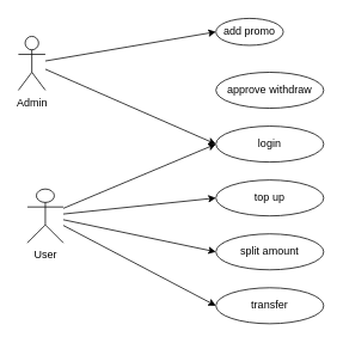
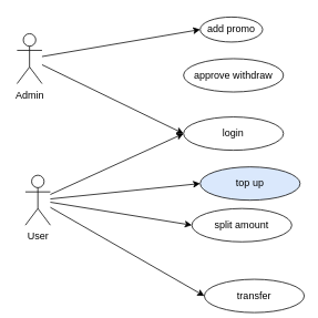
  <mxCell id="0" />
  <mxCell id="1" parent="0" />
  <mxCell id="2" style="rounded=0;orthogonalLoop=1;jettySize=auto;html=1;entryX=0;entryY=0.5;entryDx=0;entryDy=0;" edge="1" parent="1" source="6" target="7"><mxGeometry relative="1" as="geometry" /></mxCell>
  <mxCell id="3" style="edgeStyle=none;rounded=0;orthogonalLoop=1;jettySize=auto;html=1;entryX=0;entryY=0.5;entryDx=0;entryDy=0;" edge="1" parent="1" source="6" target="8"><mxGeometry relative="1" as="geometry" /></mxCell>
  <mxCell id="4" style="edgeStyle=none;rounded=0;orthogonalLoop=1;jettySize=auto;html=1;entryX=0;entryY=0.5;entryDx=0;entryDy=0;" edge="1" parent="1" source="6" target="9"><mxGeometry relative="1" as="geometry" /></mxCell>
  <mxCell id="5" style="edgeStyle=none;rounded=0;orthogonalLoop=1;jettySize=auto;html=1;entryX=0;entryY=0.5;entryDx=0;entryDy=0;" edge="1" parent="1" source="6" target="10"><mxGeometry relative="1" as="geometry" /></mxCell>
- <mxCell id="6" value="User" style="shape=umlActor;verticalLabelPosition=bottom;verticalAlign=top;html=1;outlineConnect=0;" vertex="1" parent="1"><mxGeometry x="30" y="210" width="40" height="60" as="geometry" /></mxCell>
- <mxCell id="7" value="&lt;div&gt;login&lt;/div&gt;" style="ellipse;whiteSpace=wrap;html=1;" vertex="1" parent="1"><mxGeometry x="240" y="140" width="120" height="40" as="geometry" /></mxCell>
- <mxCell id="8" value="top up" style="ellipse;whiteSpace=wrap;html=1;" vertex="1" parent="1"><mxGeometry x="240" y="200" width="120" height="40" as="geometry" /></mxCell>
- <mxCell id="9" value="split amount" style="ellipse;whiteSpace=wrap;html=1;" vertex="1" parent="1"><mxGeometry x="240" y="260" width="120" height="40" as="geometry" /></mxCell>
- <mxCell id="10" value="transfer" style="ellipse;whiteSpace=wrap;html=1;" vertex="1" parent="1"><mxGeometry x="240" y="320" width="120" height="40" as="geometry" /></mxCell>
+ <mxCell id="6" value="User" style="shape=umlActor;verticalLabelPosition=bottom;verticalAlign=top;html=1;outlineConnect=0;" vertex="1" parent="1"><mxGeometry x="30" y="210" width="30" height="60" as="geometry" /></mxCell>
+ <mxCell id="7" value="&lt;div&gt;login&lt;/div&gt;" style="ellipse;whiteSpace=wrap;html=1;" vertex="1" parent="1"><mxGeometry x="220" y="140" width="120" height="40" as="geometry" /></mxCell>
+ <mxCell id="8" value="top up" style="ellipse;whiteSpace=wrap;html=1;fillColor=#dae8fc;" vertex="1" parent="1"><mxGeometry x="240" y="200" width="120" height="40" as="geometry" /></mxCell>
+ <mxCell id="9" value="split amount" style="ellipse;whiteSpace=wrap;html=1;" vertex="1" parent="1"><mxGeometry x="230" y="250" width="120" height="40" as="geometry" /></mxCell>
+ <mxCell id="10" value="transfer" style="ellipse;whiteSpace=wrap;html=1;" vertex="1" parent="1"><mxGeometry x="245" y="335" width="120" height="40" as="geometry" /></mxCell>
  <mxCell id="11" style="edgeStyle=none;rounded=0;orthogonalLoop=1;jettySize=auto;html=1;entryX=0;entryY=0.5;entryDx=0;entryDy=0;" edge="1" parent="1" source="13" target="14"><mxGeometry relative="1" as="geometry" /></mxCell>
  <mxCell id="12" style="edgeStyle=none;rounded=0;orthogonalLoop=1;jettySize=auto;html=1;entryX=0;entryY=0.5;entryDx=0;entryDy=0;" edge="1" parent="1" source="13" target="7"><mxGeometry relative="1" as="geometry" /></mxCell>
  <mxCell id="13" value="&lt;div&gt;Admin&lt;/div&gt;" style="shape=umlActor;verticalLabelPosition=bottom;verticalAlign=top;html=1;outlineConnect=0;" vertex="1" parent="1"><mxGeometry x="20" y="40" width="30" height="60" as="geometry" /></mxCell>
  <mxCell id="14" value="add promo" style="ellipse;whiteSpace=wrap;html=1;" vertex="1" parent="1"><mxGeometry x="240" y="20" width="75" height="30" as="geometry" /></mxCell>
- <mxCell id="15" value="approve withdraw" style="ellipse;whiteSpace=wrap;html=1;" vertex="1" parent="1"><mxGeometry x="240" y="80" width="120" height="40" as="geometry" /></mxCell>
+ <mxCell id="15" value="approve withdraw" style="ellipse;whiteSpace=wrap;html=1;" vertex="1" parent="1"><mxGeometry x="220" y="70" width="120" height="40" as="geometry" /></mxCell>
